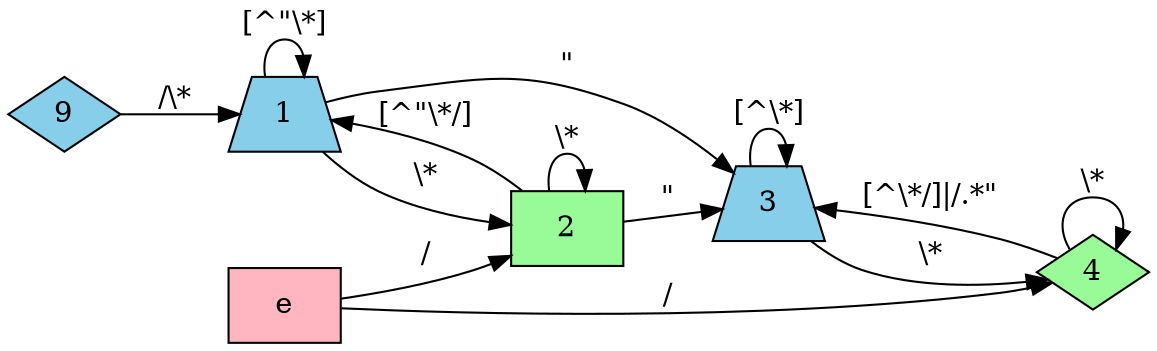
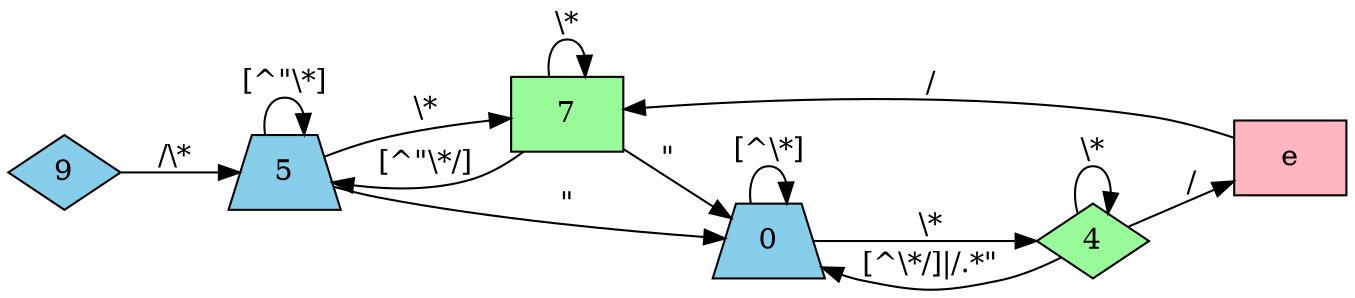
  digraph {
    rankdir=LR
    node [fillcolor=skyblue shape=diamond style=filled]
    n1 [label=9]
-   1 [shape=trapezium]
-   2 [fillcolor=palegreen shape=box]
-   3 [shape=trapezium]
+   1 [shape=trapezium label=5]
+   2 [fillcolor=palegreen shape=box label=7]
+   3 [shape=trapezium label=0]
    4 [fillcolor=palegreen]
    e [fillcolor=lightpink shape=box]
    n1 -> 1 [label="/\\*"]
    1 -> 1 [label="\[^\"\\*\]"]
    1 -> 2 [label="\\*"]
    1 -> 3 [label="\""]
    2 -> 1 [label="\[^\"\\*/\]"]
    2 -> 2 [label="\\*"]
    2 -> 3 [label="\""]
    3 -> 3 [label="\[^\\*\]"]
    3 -> 4 [label="\\*"]
    4 -> 3 [label="\[^\\*/\]|/.*\""]
    4 -> 4 [label="\\*"]
-   e -> 4 [label="/"]
+   4 -> e [label="/"]
    e -> 2 [label="/"]
  }
